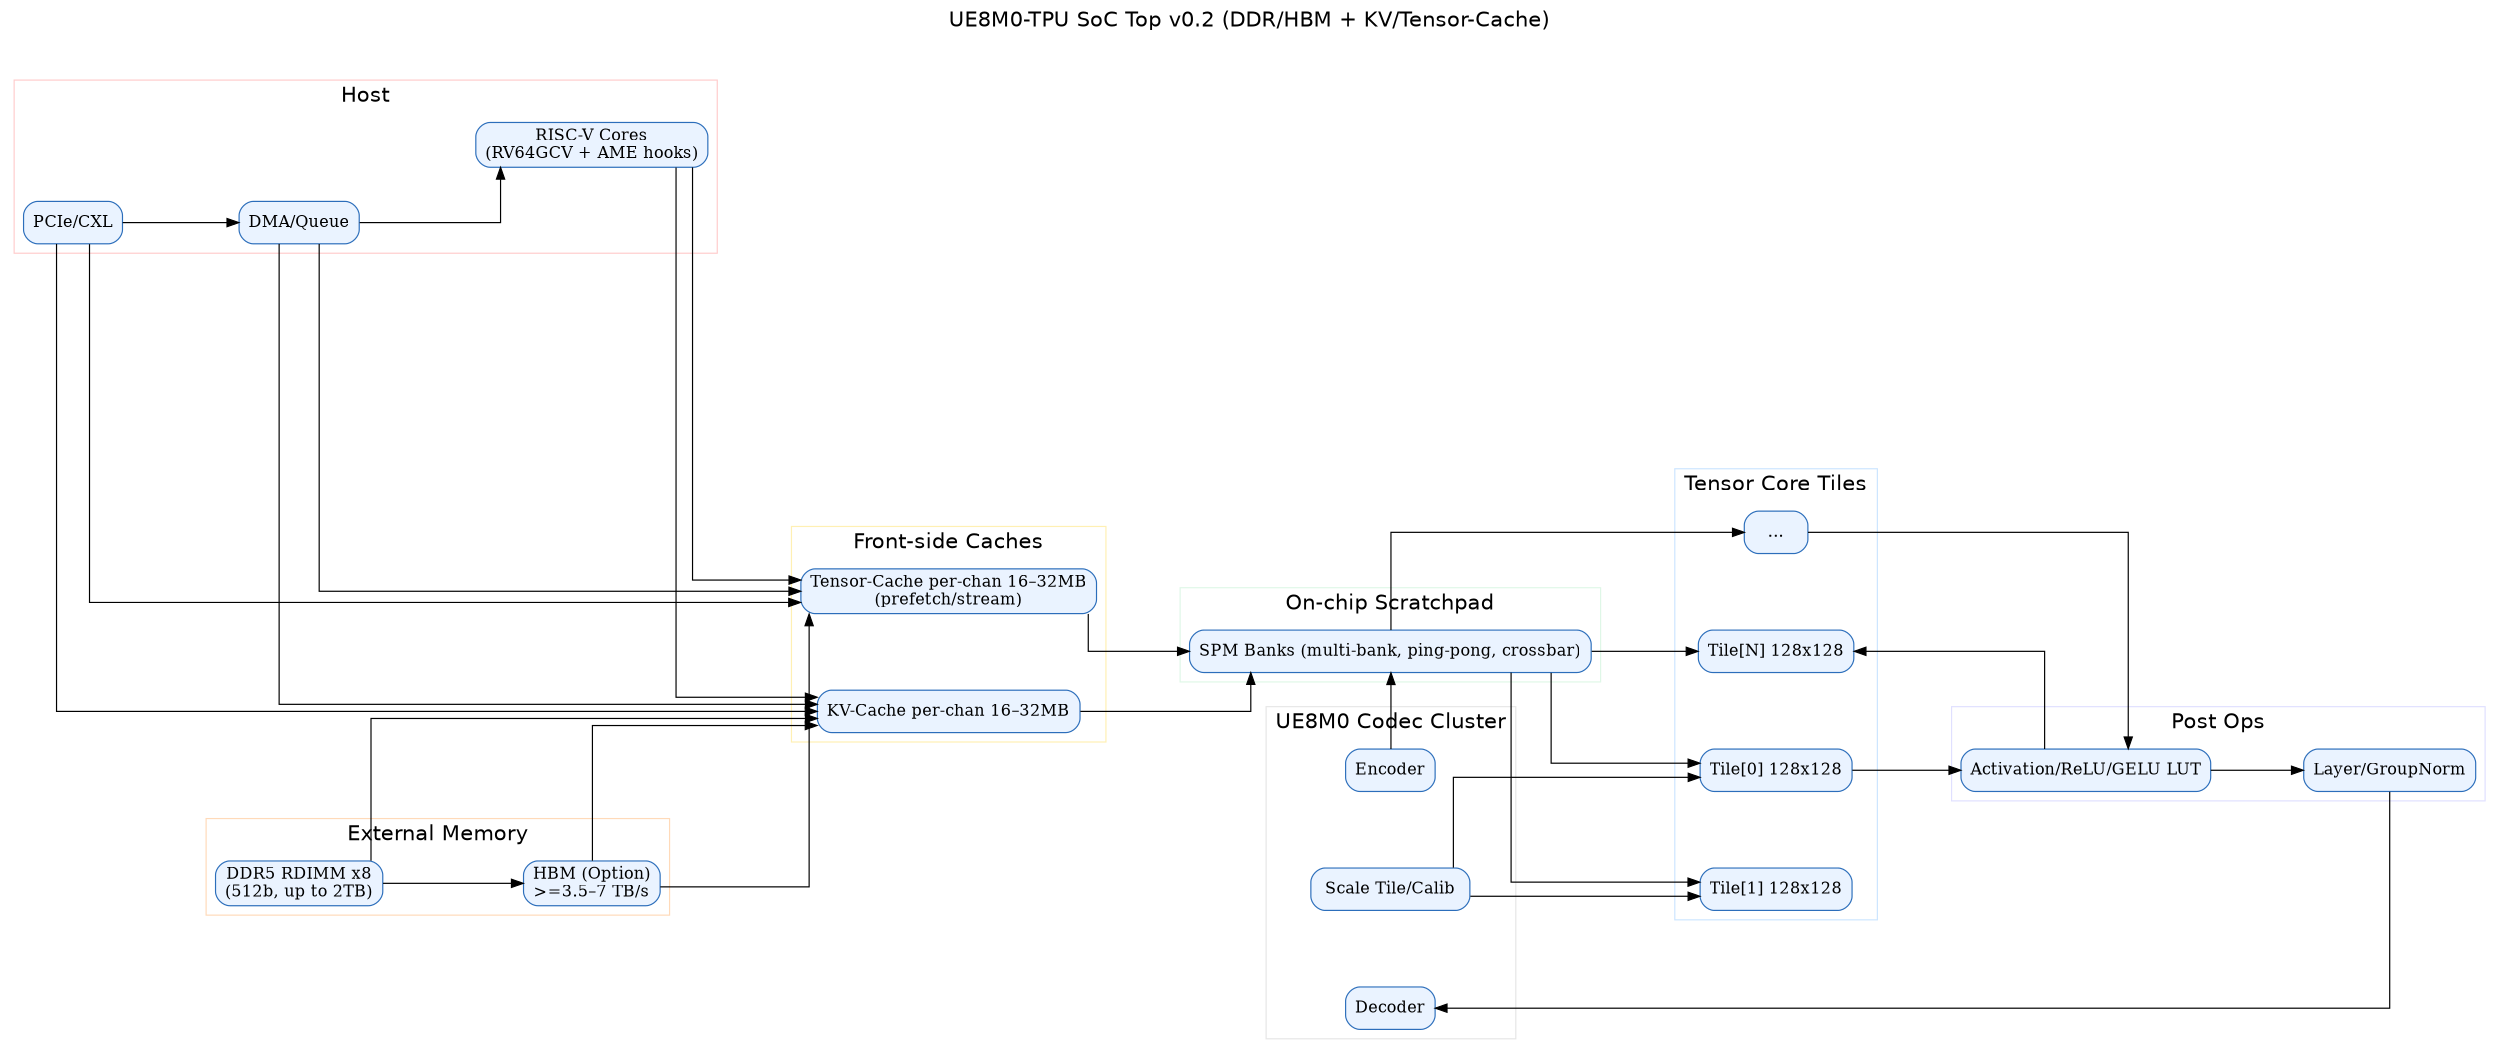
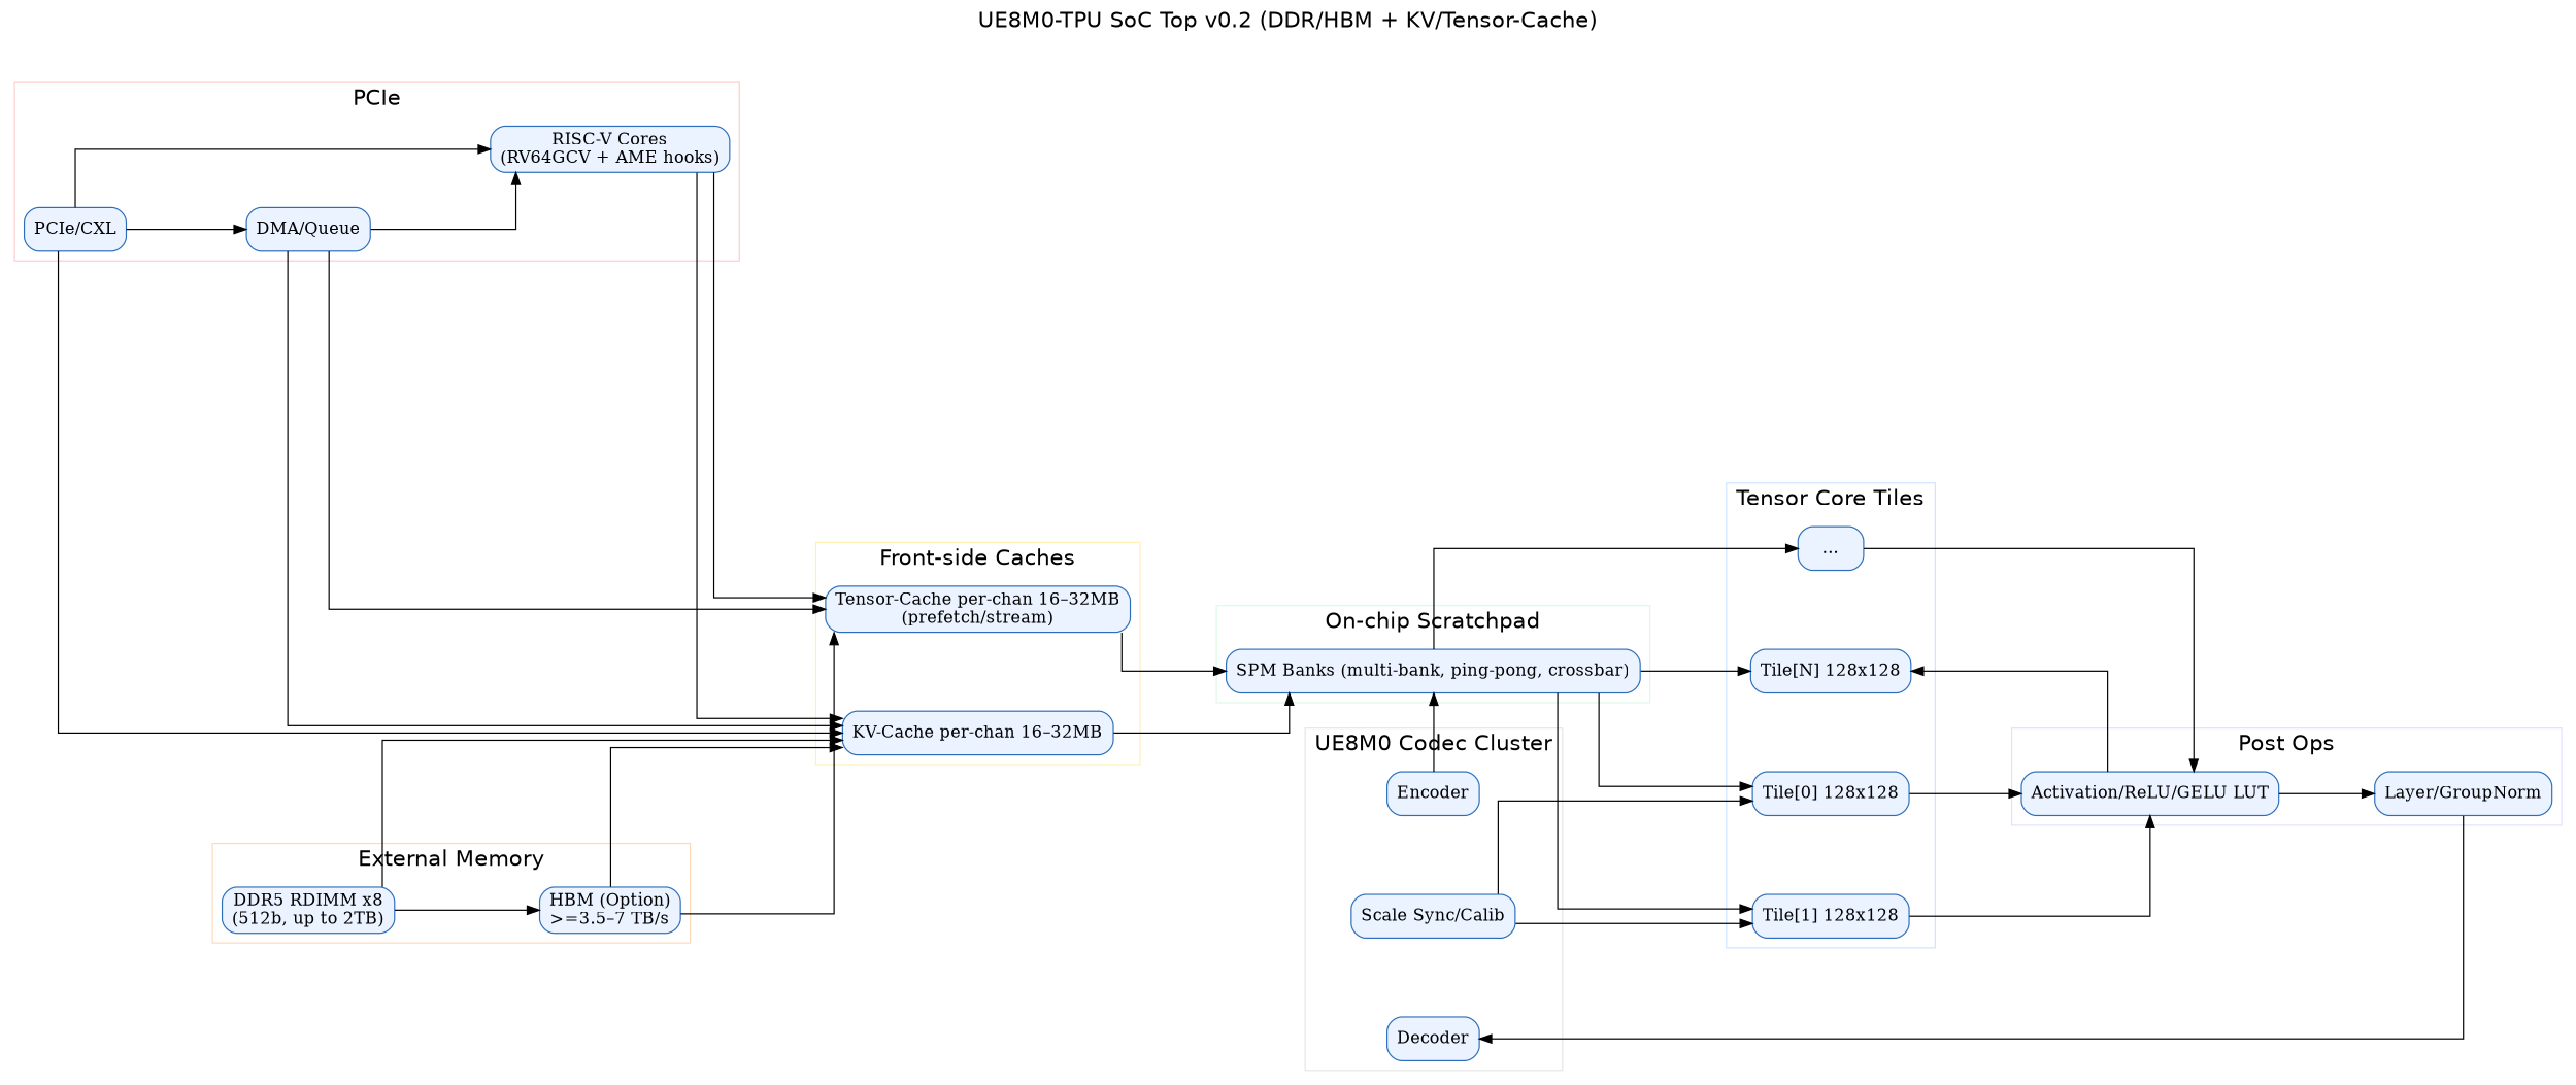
  digraph {
    fontname=Helvetica
    fontsize=18
    label="UE8M0-TPU SoC Top v0.2 (DDR/HBM + KV/Tensor-Cache)"
    labelloc=t
    nodesep=0.9
    rankdir=LR
    ranksep=1.1
    splines=ortho
    node [color="#2C6EBB" fillcolor="#EAF3FF" shape=box style="rounded,filled"]
    n1 [label="PCIe/CXL"]
    n2 [label="DMA/Queue"]
    n3 [label="RISC-V Cores\n(RV64GCV + AME hooks)"]
    n4 [label="DDR5 RDIMM x8\n(512b, up to 2TB)"]
    n5 [label="HBM (Option)\n>=3.5–7 TB/s"]
    n6 [label="KV-Cache per-chan 16–32MB"]
    n7 [label="Tensor-Cache per-chan 16–32MB\n(prefetch/stream)"]
    n8 [label="SPM Banks (multi-bank, ping-pong, crossbar)"]
    n9 [label=Encoder]
    n10 [label=Decoder]
-   n11 [label="Scale Tile/Calib"]
+   n11 [label="Scale Sync/Calib"]
    n12 [label="Tile[0] 128x128"]
    n13 [label="Tile[1] 128x128"]
    n14 [label="..."]
    n15 [label="Tile[N] 128x128"]
    n16 [label="Activation/ReLU/GELU LUT"]
    n17 [label="Layer/GroupNorm"]
    subgraph cluster_1 {
      color="#FFCCCC"
-     label=Host
+     label=PCIe
      n1
      n2
      n3
    }
    subgraph cluster_2 {
      color="#FFDAB9"
      label="External Memory"
      n4
      n5
    }
    subgraph cluster_3 {
      color="#FFF0B3"
      label="Front-side Caches"
      n6
      n7
    }
    subgraph cluster_4 {
      color="#DFF7E7"
      label="On-chip Scratchpad"
      n8
    }
    subgraph cluster_5 {
      color="#E6E6E6"
      label="UE8M0 Codec Cluster"
      n9
      n10
      n11
    }
    subgraph cluster_6 {
      color="#CCE5FF"
      label="Tensor Core Tiles"
      n12
      n13
      n14
      n15
    }
    subgraph cluster_7 {
      color="#E0E0FF"
      label="Post Ops"
      n16
      n17
    }
    n1 -> n2
    n1 -> n6
-   n1 -> n7
+   n1 -> n3
    n2 -> n3
    n2 -> n6
    n2 -> n7
    n3 -> n6
    n3 -> n7
    n4 -> n5
    n4 -> n6
    n5 -> n6
    n5 -> n7
    n6 -> n8
    n7 -> n8
    n8 -> n12
    n8 -> n13
    n8 -> n14
    n8 -> n15
    n9 -> n8
    n11 -> n12
    n11 -> n13
    n12 -> n16
+   n13 -> n16
    n14 -> n16
    n16 -> n15
    n16 -> n17
    n17 -> n10
  }
